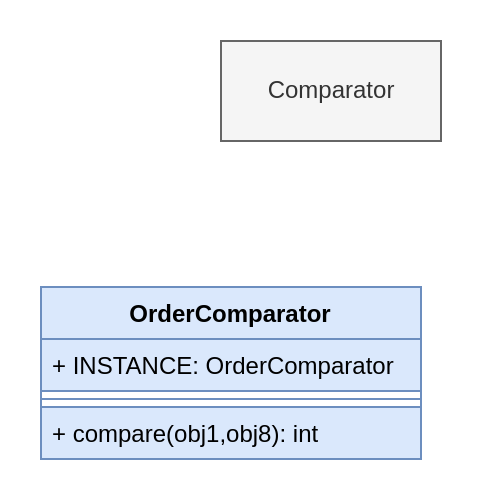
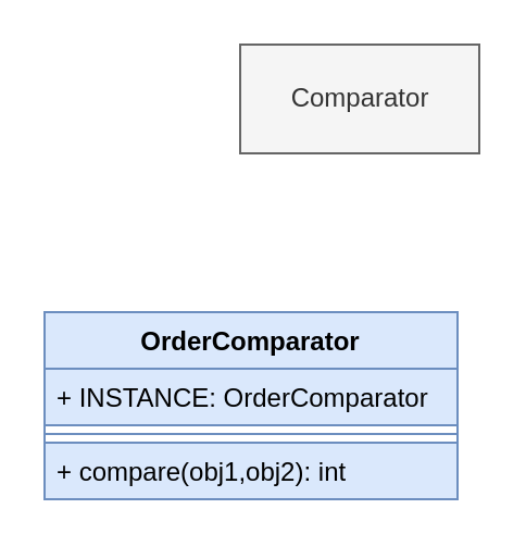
  <mxCell id="0" />
  <mxCell id="1" parent="0" />
  <mxCell id="2" value="Comparator" style="html=1;fillColor=#f5f5f5;strokeColor=#666666;fontColor=#333333;" parent="1" vertex="1"><mxGeometry x="110" y="20" width="110" height="50" as="geometry" /></mxCell>
  <mxCell id="3" value="OrderComparator" style="swimlane;fontStyle=1;align=center;verticalAlign=top;childLayout=stackLayout;horizontal=1;startSize=26;horizontalStack=0;resizeParent=1;resizeParentMax=0;resizeLast=0;collapsible=1;marginBottom=0;fillColor=#dae8fc;strokeColor=#6c8ebf;" vertex="1" parent="1"><mxGeometry x="20" y="143" width="190" height="86" as="geometry" /></mxCell>
  <mxCell id="4" value="+ INSTANCE: OrderComparator" style="text;strokeColor=#6c8ebf;fillColor=#dae8fc;align=left;verticalAlign=top;spacingLeft=4;spacingRight=4;overflow=hidden;rotatable=0;points=[[0,0.5],[1,0.5]];portConstraint=eastwest;" vertex="1" parent="3"><mxGeometry y="26" width="190" height="26" as="geometry" /></mxCell>
  <mxCell id="5" value="" style="line;strokeWidth=1;fillColor=#dae8fc;align=left;verticalAlign=middle;spacingTop=-1;spacingLeft=3;spacingRight=3;rotatable=0;labelPosition=right;points=[];portConstraint=eastwest;strokeColor=#6c8ebf;" vertex="1" parent="3"><mxGeometry y="52" width="190" height="8" as="geometry" /></mxCell>
- <mxCell id="6" value="+ compare(obj1,obj8): int" style="text;strokeColor=#6c8ebf;fillColor=#dae8fc;align=left;verticalAlign=top;spacingLeft=4;spacingRight=4;overflow=hidden;rotatable=0;points=[[0,0.5],[1,0.5]];portConstraint=eastwest;" vertex="1" parent="3"><mxGeometry y="60" width="190" height="26" as="geometry" /></mxCell>
+ <mxCell id="6" value="+ compare(obj1,obj2): int" style="text;strokeColor=#6c8ebf;fillColor=#dae8fc;align=left;verticalAlign=top;spacingLeft=4;spacingRight=4;overflow=hidden;rotatable=0;points=[[0,0.5],[1,0.5]];portConstraint=eastwest;" vertex="1" parent="3"><mxGeometry y="60" width="190" height="26" as="geometry" /></mxCell>
